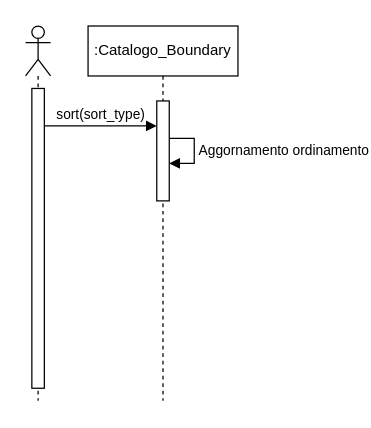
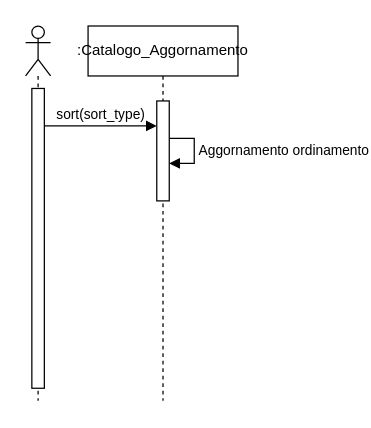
  <mxCell id="0" />
  <mxCell id="1" parent="0" />
  <mxCell id="2" value="" style="shape=umlLifeline;perimeter=lifelinePerimeter;whiteSpace=wrap;html=1;container=1;dropTarget=0;collapsible=0;recursiveResize=0;outlineConnect=0;portConstraint=eastwest;newEdgeStyle={&quot;curved&quot;:0,&quot;rounded&quot;:0};participant=umlActor;" vertex="1" parent="1"><mxGeometry x="20" y="20" width="20" height="300" as="geometry" /></mxCell>
  <mxCell id="3" value="" style="html=1;points=[[0,0,0,0,5],[0,1,0,0,-5],[1,0,0,0,5],[1,1,0,0,-5]];perimeter=orthogonalPerimeter;outlineConnect=0;targetShapes=umlLifeline;portConstraint=eastwest;newEdgeStyle={&quot;curved&quot;:0,&quot;rounded&quot;:0};" vertex="1" parent="2"><mxGeometry x="5" y="50" width="10" height="240" as="geometry" /></mxCell>
- <mxCell id="4" value=":Catalogo_Boundary" style="shape=umlLifeline;perimeter=lifelinePerimeter;whiteSpace=wrap;html=1;container=1;dropTarget=0;collapsible=0;recursiveResize=0;outlineConnect=0;portConstraint=eastwest;newEdgeStyle={&quot;curved&quot;:0,&quot;rounded&quot;:0};" vertex="1" parent="1"><mxGeometry x="70" y="20" width="120" height="300" as="geometry" /></mxCell>
+ <mxCell id="4" value=":Catalogo_Aggornamento" style="shape=umlLifeline;perimeter=lifelinePerimeter;whiteSpace=wrap;html=1;container=1;dropTarget=0;collapsible=0;recursiveResize=0;outlineConnect=0;portConstraint=eastwest;newEdgeStyle={&quot;curved&quot;:0,&quot;rounded&quot;:0};" vertex="1" parent="1"><mxGeometry x="70" y="20" width="120" height="300" as="geometry" /></mxCell>
  <mxCell id="5" value="" style="html=1;points=[[0,0,0,0,5],[0,1,0,0,-5],[1,0,0,0,5],[1,1,0,0,-5]];perimeter=orthogonalPerimeter;outlineConnect=0;targetShapes=umlLifeline;portConstraint=eastwest;newEdgeStyle={&quot;curved&quot;:0,&quot;rounded&quot;:0};" vertex="1" parent="4"><mxGeometry x="55" y="60" width="10" height="80" as="geometry" /></mxCell>
  <mxCell id="6" value="Aggornamento ordinamento" style="html=1;align=left;spacingLeft=2;endArrow=block;rounded=0;edgeStyle=orthogonalEdgeStyle;curved=0;rounded=0;" edge="1" target="5" parent="4" source="5"><mxGeometry relative="1" as="geometry"><mxPoint x="100" y="90" as="sourcePoint" /><Array as="points" /><mxPoint x="105" y="120" as="targetPoint" /></mxGeometry></mxCell>
  <mxCell id="7" value="sort(sort_type)" style="html=1;verticalAlign=bottom;endArrow=block;curved=0;rounded=0;" edge="1" parent="1" source="3" target="5"><mxGeometry width="80" relative="1" as="geometry"><mxPoint x="190" y="120" as="sourcePoint" /><mxPoint x="270" y="120" as="targetPoint" /><Array as="points"><mxPoint x="100" y="100" /></Array></mxGeometry></mxCell>
